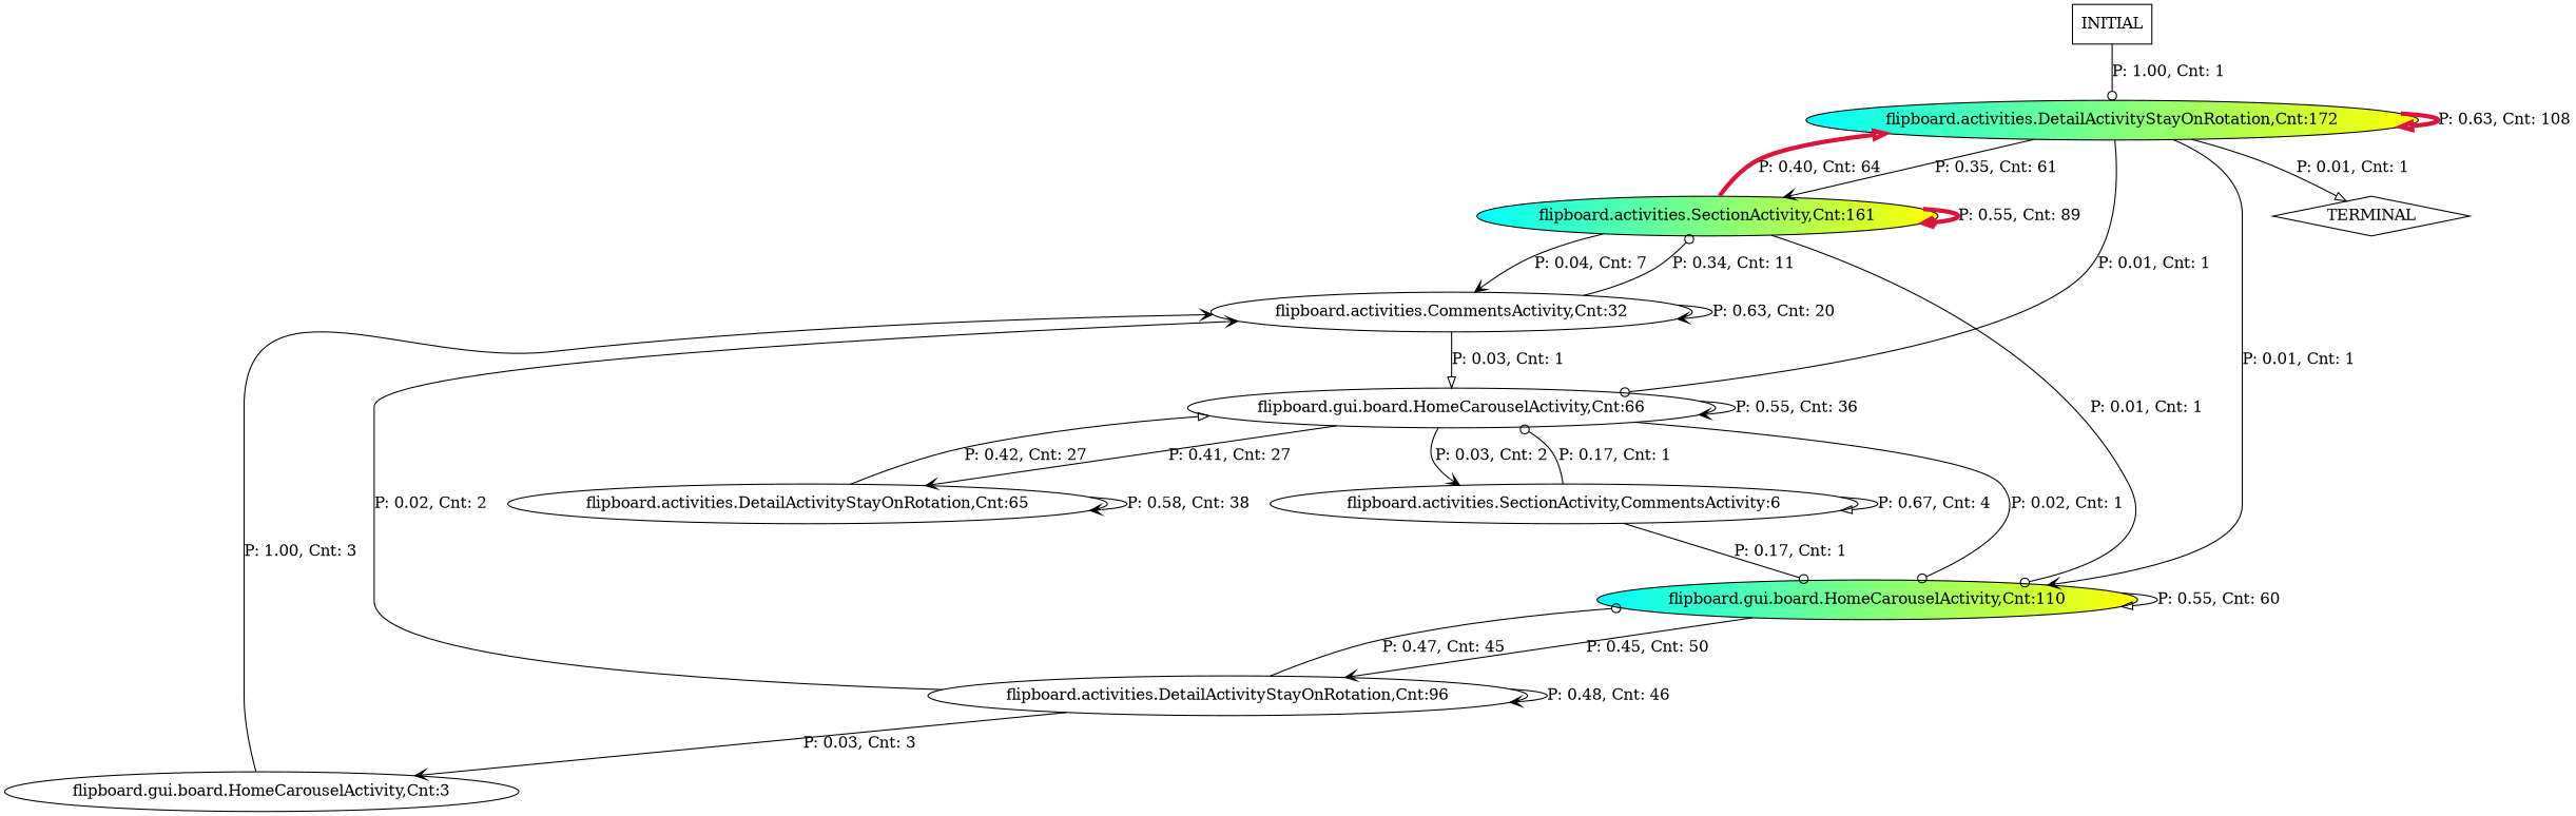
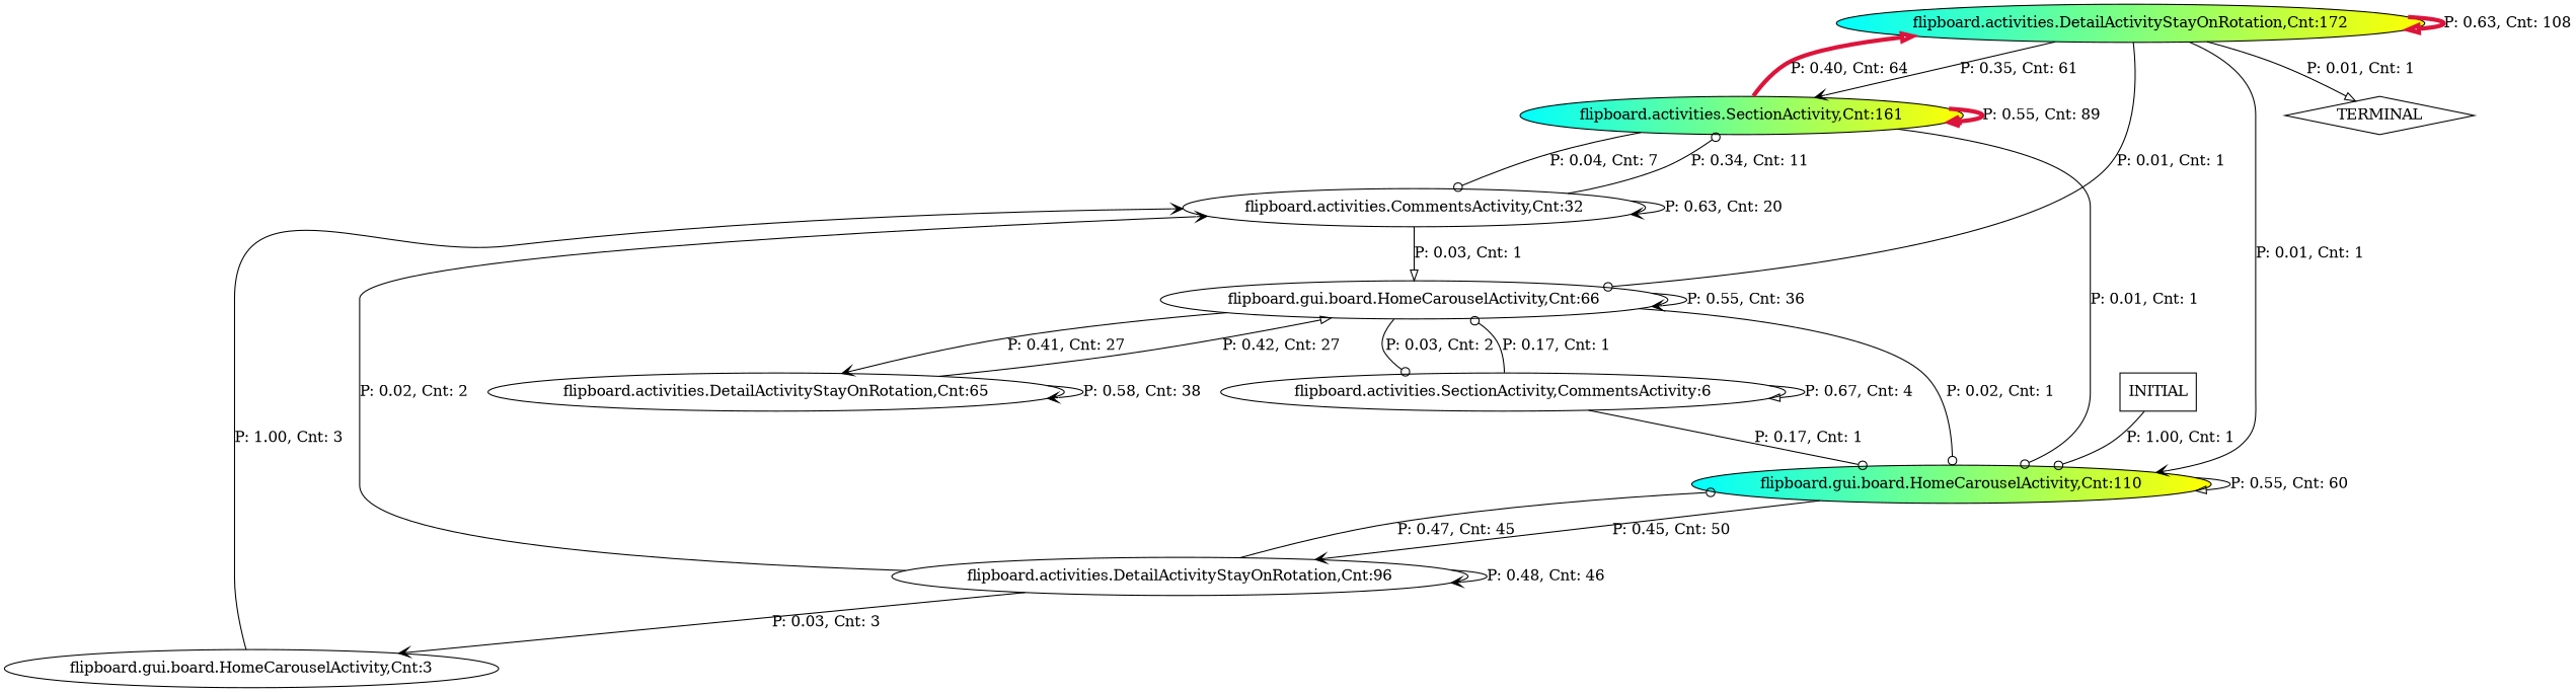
  digraph {
    fontname="DejaVu Serif"
    node [fontname="DejaVu Serif"]
    edge [arrowhead=vee fontname="DejaVu Serif"]
    n1 [fillcolor="cyan:yellow" label="flipboard.activities.DetailActivityStayOnRotation,Cnt:172" style=filled]
    n2 [fillcolor="cyan:yellow" label="flipboard.activities.SectionActivity,Cnt:161" style=filled]
    n3 [fillcolor="cyan:yellow" label="flipboard.gui.board.HomeCarouselActivity,Cnt:110" style=filled]
    n4 [label="flipboard.gui.board.HomeCarouselActivity,Cnt:66"]
    n5 [label=TERMINAL shape=diamond]
    n6 [label="flipboard.activities.CommentsActivity,Cnt:32"]
    n7 [label="flipboard.activities.DetailActivityStayOnRotation,Cnt:96"]
    n8 [label="flipboard.activities.DetailActivityStayOnRotation,Cnt:65"]
    n9 [label="flipboard.activities.SectionActivity,CommentsActivity:6"]
    n10 [label="flipboard.gui.board.HomeCarouselActivity,Cnt:3"]
    n11 [label=INITIAL shape=box]
    n1 -> n1 [arrowhead=onormal color=crimson label="P: 0.63, Cnt: 108" penwidth=4]
    n1 -> n2 [label="P: 0.35, Cnt: 61"]
    n1 -> n3 [label="P: 0.01, Cnt: 1"]
    n1 -> n4 [arrowhead=odot label="P: 0.01, Cnt: 1"]
    n1 -> n5 [arrowhead=onormal label="P: 0.01, Cnt: 1"]
    n2 -> n1 [arrowhead=onormal color=crimson label="P: 0.40, Cnt: 64" penwidth=4]
    n2 -> n2 [color=crimson label="P: 0.55, Cnt: 89" penwidth=4]
    n2 -> n3 [arrowhead=odot label="P: 0.01, Cnt: 1"]
-   n2 -> n6 [label="P: 0.04, Cnt: 7"]
+   n2 -> n6 [arrowhead=odot label="P: 0.04, Cnt: 7"]
    n3 -> n3 [arrowhead=onormal label="P: 0.55, Cnt: 60"]
    n3 -> n7 [label="P: 0.45, Cnt: 50"]
    n4 -> n3 [arrowhead=odot label="P: 0.02, Cnt: 1"]
    n4 -> n4 [label="P: 0.55, Cnt: 36"]
    n4 -> n8 [label="P: 0.41, Cnt: 27"]
-   n4 -> n9 [label="P: 0.03, Cnt: 2"]
+   n4 -> n9 [arrowhead=odot label="P: 0.03, Cnt: 2"]
    n6 -> n2 [arrowhead=odot label="P: 0.34, Cnt: 11"]
    n6 -> n4 [arrowhead=onormal label="P: 0.03, Cnt: 1"]
    n6 -> n6 [label="P: 0.63, Cnt: 20"]
    n7 -> n3 [arrowhead=odot label="P: 0.47, Cnt: 45"]
    n7 -> n6 [label="P: 0.02, Cnt: 2"]
    n7 -> n7 [label="P: 0.48, Cnt: 46"]
    n7 -> n10 [label="P: 0.03, Cnt: 3"]
    n8 -> n4 [arrowhead=onormal label="P: 0.42, Cnt: 27"]
    n8 -> n8 [label="P: 0.58, Cnt: 38"]
    n9 -> n3 [arrowhead=odot label="P: 0.17, Cnt: 1"]
    n9 -> n4 [arrowhead=odot label="P: 0.17, Cnt: 1"]
    n9 -> n9 [arrowhead=onormal label="P: 0.67, Cnt: 4"]
    n10 -> n6 [label="P: 1.00, Cnt: 3"]
-   n11 -> n1 [arrowhead=odot label="P: 1.00, Cnt: 1"]
+   n11 -> n3 [arrowhead=odot label="P: 1.00, Cnt: 1"]
  }
